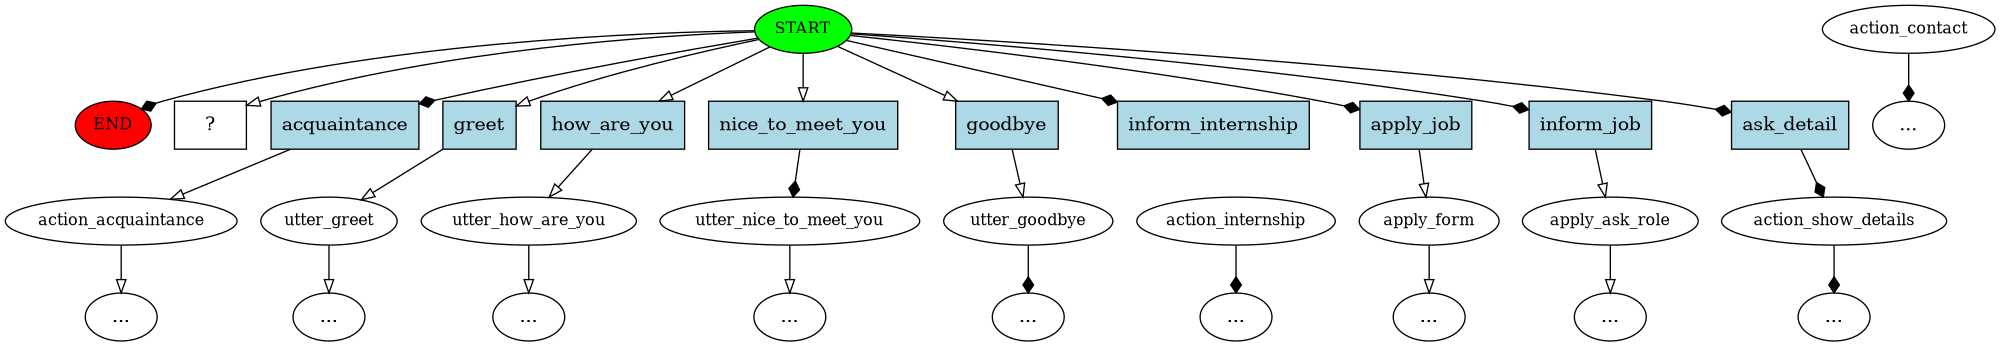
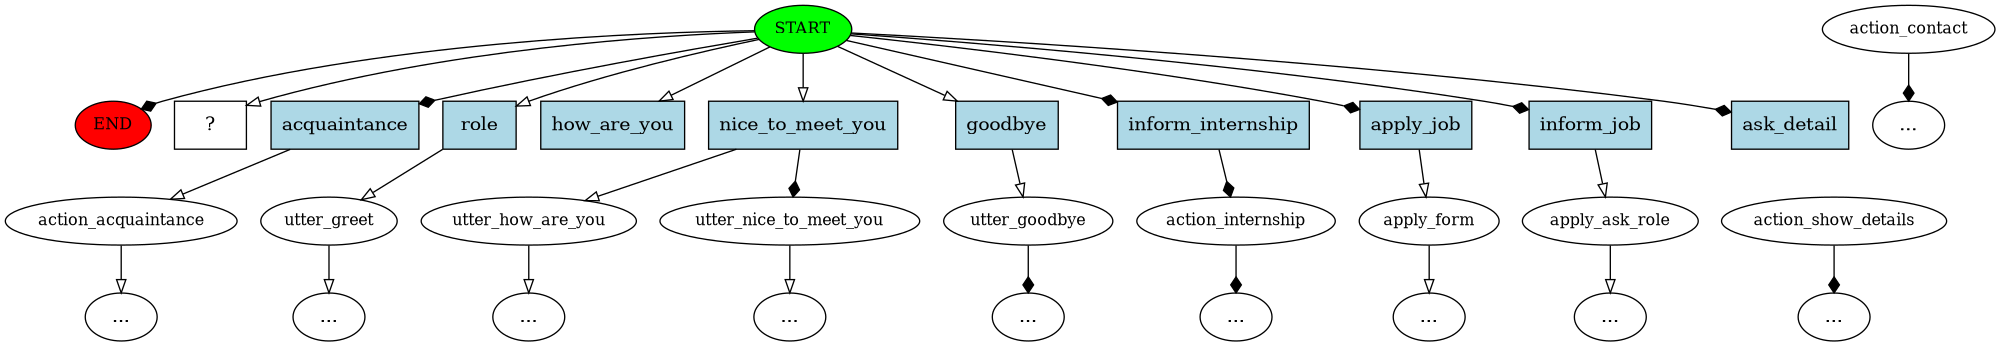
  digraph {
    edge [arrowhead=onormal]
    n1 [fillcolor=green fontsize=12 label=START style=filled]
    n2 [fillcolor=red fontsize=12 label=END style=filled]
    n3 [label="  ?  " shape=rect]
    n4 [fillcolor=lightblue label=acquaintance shape=rect style=filled]
-   n5 [fillcolor=lightblue label=greet shape=rect style=filled]
+   n5 [fillcolor=lightblue label=role shape=rect style=filled]
    n6 [fillcolor=lightblue label=how_are_you shape=rect style=filled]
    n7 [fillcolor=lightblue label=nice_to_meet_you shape=rect style=filled]
    n8 [fillcolor=lightblue label=goodbye shape=rect style=filled]
    n9 [fillcolor=lightblue label=inform_internship shape=rect style=filled]
    n10 [fillcolor=lightblue label=apply_job shape=rect style=filled]
    n11 [fillcolor=lightblue label=inform_job shape=rect style=filled]
    n12 [fillcolor=lightblue label=ask_detail shape=rect style=filled]
    n13 [fontsize=12 label=action_acquaintance]
    n14 [fontsize=12 label=utter_greet]
    n15 [fontsize=12 label=utter_how_are_you]
    n16 [fontsize=12 label=utter_nice_to_meet_you]
    n17 [fontsize=12 label=utter_goodbye]
    n18 [fontsize=12 label=action_internship]
    n19 [fontsize=12 label=apply_form]
    n20 [fontsize=12 label=apply_ask_role]
    n21 [fontsize=12 label=action_show_details]
    n22 [label="..."]
    n23 [label="..."]
    n24 [label="..."]
    n25 [label="..."]
    n26 [fontsize=12 label=action_contact]
    n27 [label="..."]
    n28 [label="..."]
    n29 [label="..."]
    n30 [label="..."]
    n31 [label="..."]
    n32 [label="..."]
    n1 -> n2 [arrowhead=diamond]
    n1 -> n3
    n1 -> n4 [arrowhead=diamond]
    n1 -> n5
    n1 -> n6
    n1 -> n7
    n1 -> n8
    n1 -> n9 [arrowhead=diamond]
    n1 -> n10 [arrowhead=diamond]
    n1 -> n11 [arrowhead=diamond]
    n1 -> n12 [arrowhead=diamond]
    n4 -> n13
    n5 -> n14
-   n6 -> n15
+   n7 -> n15
    n7 -> n16 [arrowhead=diamond]
    n8 -> n17
+   n9 -> n18 [arrowhead=diamond]
    n10 -> n19
    n11 -> n20
-   n12 -> n21 [arrowhead=diamond]
    n13 -> n22
    n14 -> n23
    n15 -> n24
    n16 -> n25
    n17 -> n28 [arrowhead=diamond]
    n18 -> n29 [arrowhead=diamond]
    n19 -> n30
    n20 -> n31
    n21 -> n32 [arrowhead=diamond]
    n26 -> n27 [arrowhead=diamond]
  }
